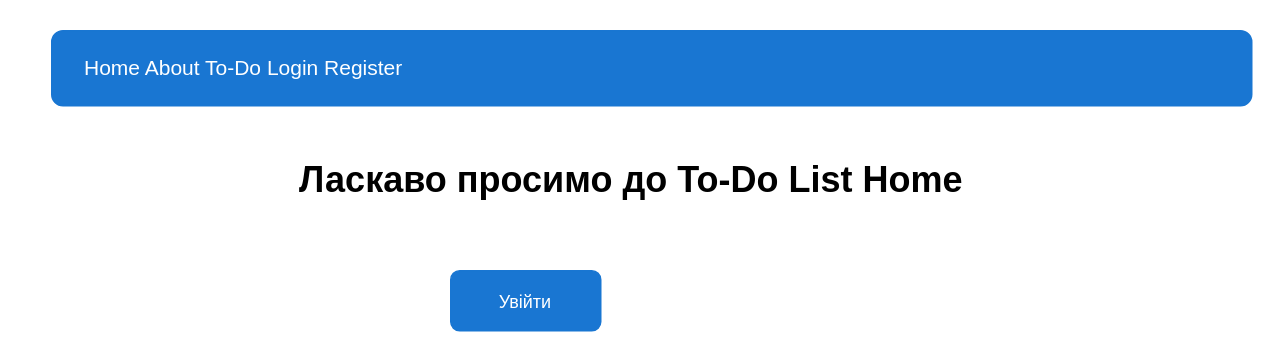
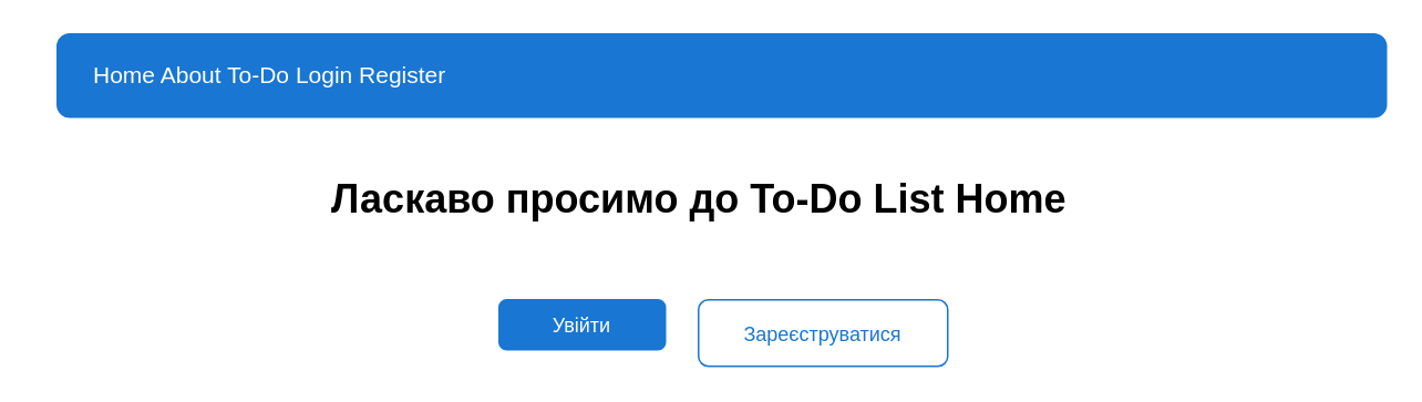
  <mxCell id="0" />
  <mxCell id="1" parent="0" />
  <mxCell id="2" value="" style="rounded=1;fillColor=#1976d2;strokeColor=#1976d2;" parent="1" vertex="1"><mxGeometry x="34" width="800" height="50" as="geometry" y="20" /></mxCell>
  <mxCell id="3" value="Home   About   To-Do   Login   Register" style="text;html=1;align=left;verticalAlign=middle;fontSize=14;fontColor=#ffffff;" parent="1" vertex="1"><mxGeometry x="54" width="760" height="50" as="geometry" y="20" /></mxCell>
  <mxCell id="4" value="Ласкаво просимо до To-Do List Home" style="text;html=1;align=center;verticalAlign=middle;fontSize=24;fontColor=#000000;fontStyle=1;" parent="1" vertex="1"><mxGeometry y="90" width="800" height="60" as="geometry" x="20" /></mxCell>
- <mxCell id="5" value="Увійти" style="rounded=1;fillColor=#1976d2;strokeColor=#1976d2;fontColor=#ffffff;" parent="1" vertex="1"><mxGeometry x="300" y="180" width="100" height="40" as="geometry" /></mxCell>
+ <mxCell id="5" value="Увійти" style="rounded=1;fillColor=#1976d2;strokeColor=#1976d2;fontColor=#ffffff;" parent="1" vertex="1"><mxGeometry x="300" y="180" width="100" height="30" as="geometry" /></mxCell>
+ <mxCell id="6" value="Зареєструватися" style="rounded=1;fillColor=#ffffff;strokeColor=#1976d2;fontColor=#1976d2;" parent="1" vertex="1"><mxGeometry x="420" y="180" width="150" height="40" as="geometry" /></mxCell>
